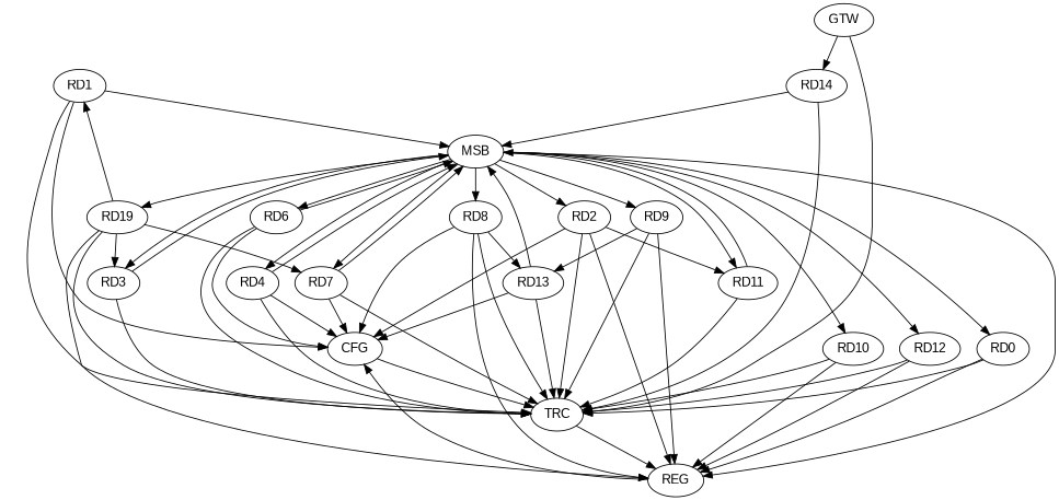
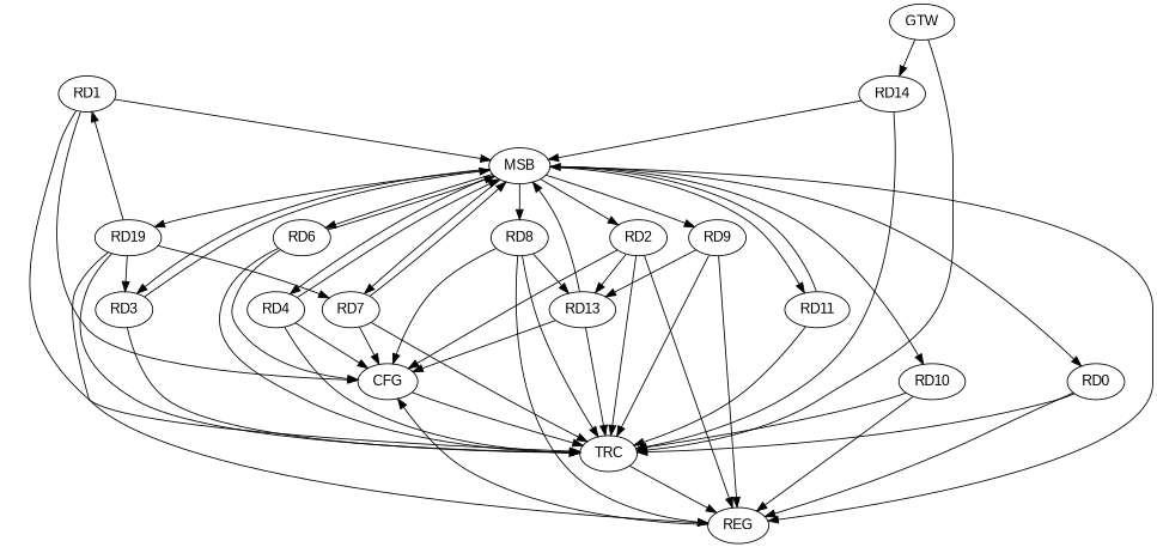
  strict digraph {
    fontname="Liberation Sans"
    node [fontname="Liberation Sans"]
    edge [fontname="Liberation Sans"]
    n1 [label=RD1]
    n2 [label=MSB]
    n3 [label=CFG]
    n4 [label=TRC]
    n5 [label=RD2]
    n6 [label=RD11]
    n7 [label=REG]
    n8 [label=RD3]
    n9 [label=RD4]
    n10 [label=RD0]
    n11 [label=RD6]
    n12 [label=RD7]
    n13 [label=RD8]
    n14 [label=RD9]
    n15 [label=RD10]
-   n16 [label=RD12]
    n17 [label=RD19]
    n18 [label=RD13]
    n19 [label=RD14]
    n20 [label=GTW]
    n1 -> n2
    n1 -> n3
    n1 -> n4
    n2 -> n5
    n2 -> n6
    n2 -> n7
    n2 -> n8
    n2 -> n9
    n2 -> n10
    n2 -> n11
    n2 -> n12
    n2 -> n13
    n2 -> n14
    n2 -> n15
-   n2 -> n16
    n2 -> n17
    n3 -> n4
    n4 -> n7
    n5 -> n3
    n5 -> n4
-   n5 -> n6
+   n5 -> n18
    n5 -> n7
    n6 -> n2
    n6 -> n4
    n7 -> n3
    n8 -> n2
    n8 -> n4
    n9 -> n2
    n9 -> n3
    n9 -> n4
    n10 -> n4
    n10 -> n7
    n11 -> n2
    n11 -> n3
    n11 -> n4
    n12 -> n2
    n12 -> n3
    n12 -> n4
    n13 -> n3
    n13 -> n4
    n13 -> n7
    n13 -> n18
    n14 -> n4
    n14 -> n7
    n14 -> n18
    n15 -> n4
    n15 -> n7
-   n16 -> n4
-   n16 -> n7
    n17 -> n1
    n17 -> n4
    n17 -> n7
    n17 -> n8
    n17 -> n12
    n18 -> n2
    n18 -> n3
    n18 -> n4
    n19 -> n2
    n19 -> n4
    n20 -> n4
    n20 -> n19
  }
